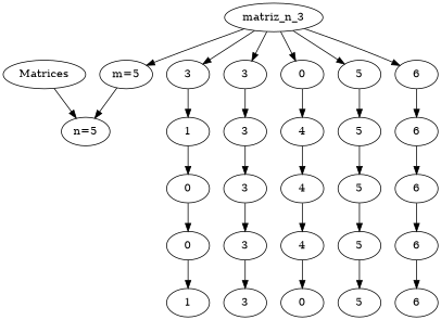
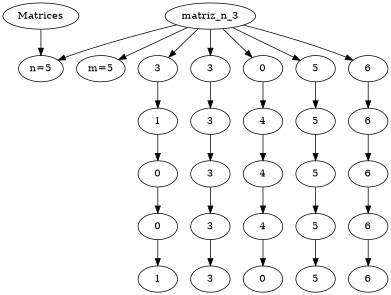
  digraph {
    n1 [label=Matrices]
    n2 [label="n=5"]
    n3 [label=matriz_n_3]
    n4 [label="m=5"]
    n5 [label=3]
    n6 [label=3]
    n7 [label=0]
    n8 [label=5]
    n9 [label=6]
    n10 [label=1]
    n11 [label=3]
    n12 [label=4]
    n13 [label=5]
    n14 [label=6]
    n15 [label=0]
    n16 [label=0]
    n17 [label=1]
    n18 [label=3]
    n19 [label=3]
    n20 [label=3]
    n21 [label=4]
    n22 [label=4]
    n23 [label=0]
    n24 [label=5]
    n25 [label=5]
    n26 [label=5]
    n27 [label=6]
    n28 [label=6]
    n29 [label=6]
    n1 -> n2
-   n4 -> n2
+   n3 -> n2
    n3 -> n4
    n3 -> n5
    n3 -> n6
    n3 -> n7
    n3 -> n8
    n3 -> n9
    n5 -> n10
    n6 -> n11
    n7 -> n12
    n8 -> n13
    n9 -> n14
    n10 -> n15
    n11 -> n18
    n12 -> n21
    n13 -> n24
    n14 -> n27
    n15 -> n16
    n16 -> n17
    n18 -> n19
    n19 -> n20
    n21 -> n22
    n22 -> n23
    n24 -> n25
    n25 -> n26
    n27 -> n28
    n28 -> n29
  }
